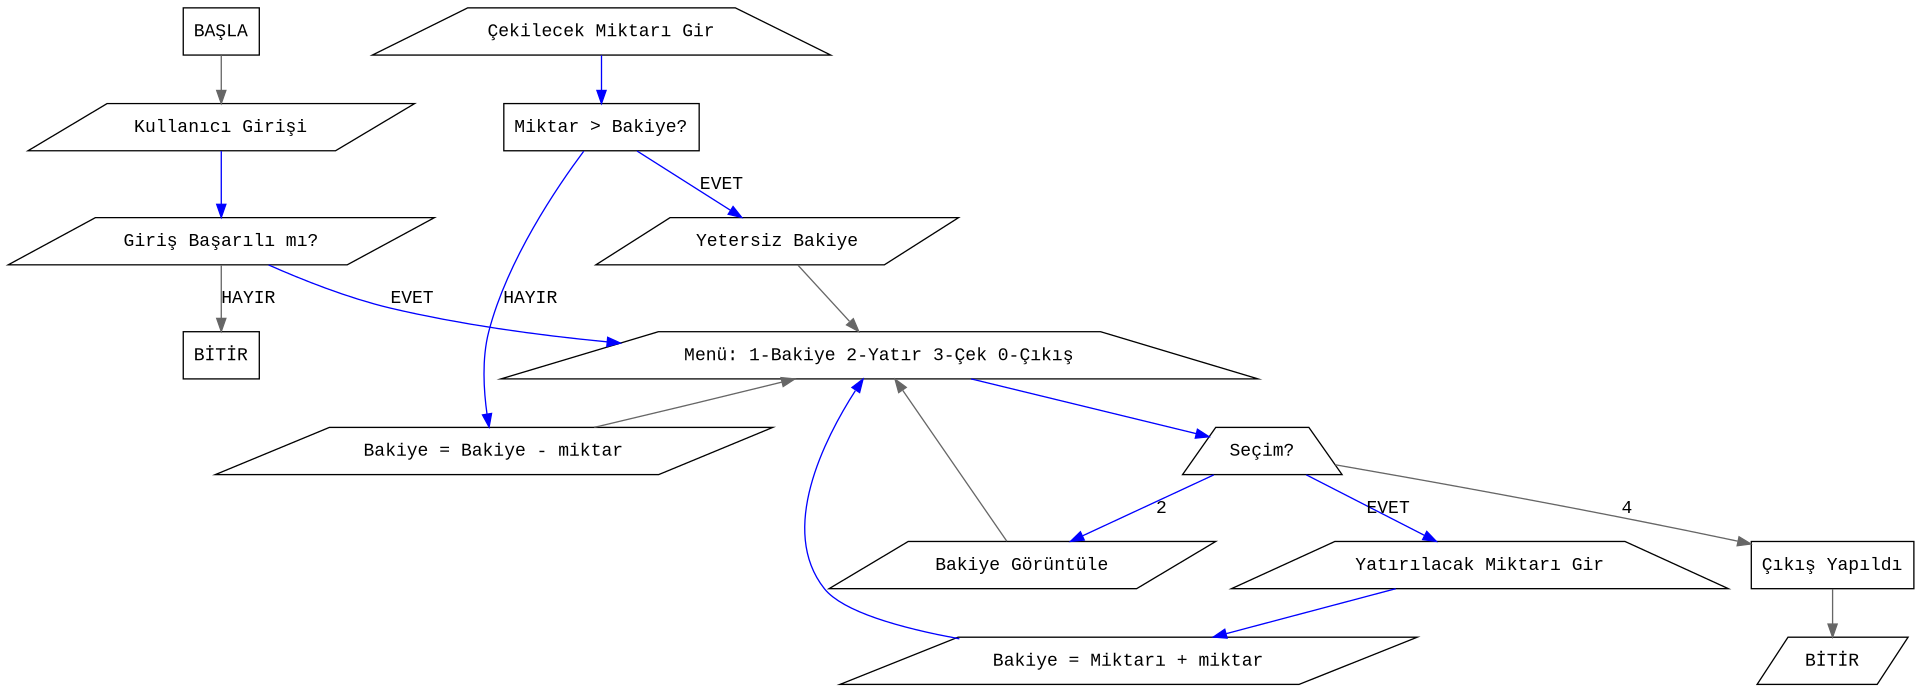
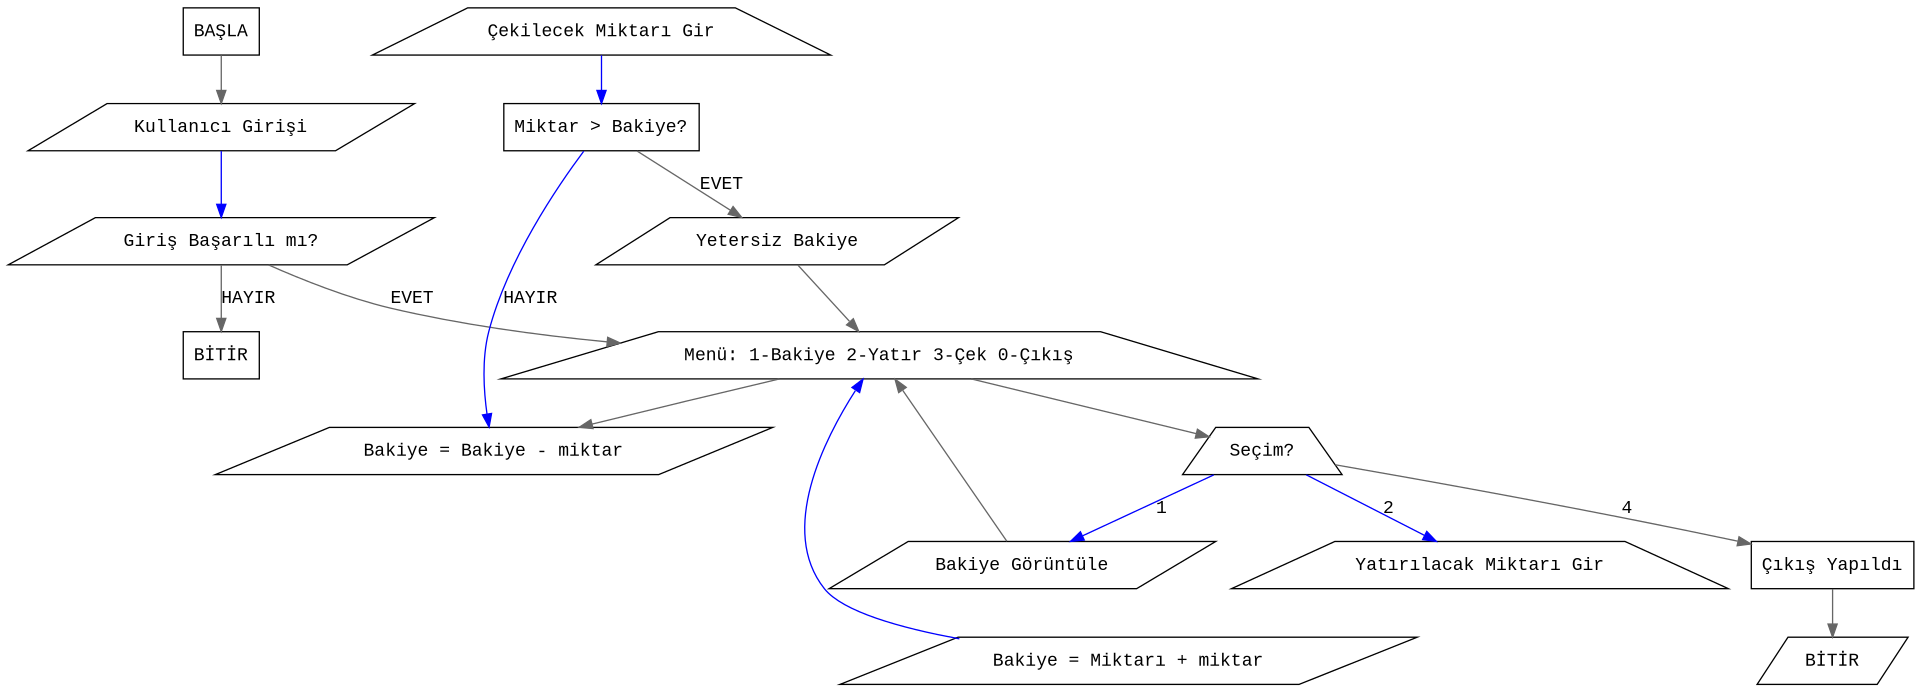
  digraph {
    fontname="Liberation Mono"
    rankdir=TB
    node [fontname="Liberation Mono" shape=parallelogram]
    edge [color=gray40 fontname="Liberation Mono"]
    n1 [label="BAŞLA" shape=box]
    n2 [label="Kullanıcı Girişi"]
    n3 [label="Giriş Başarılı mı?"]
    n4 [label="BİTİR" shape=box]
    n5 [label="Menü: 1-Bakiye 2-Yatır 3-Çek 0-Çıkış" shape=trapezium]
    n6 [label="Seçim?" shape=trapezium]
    n7 [label="Bakiye Görüntüle"]
    n8 [label="Yatırılacak Miktarı Gir" shape=trapezium]
    n9 [label="Çıkış Yapıldı" shape=box]
    n10 [label="Bakiye = Miktarı + miktar"]
    n11 [label="Çekilecek Miktarı Gir" shape=trapezium]
    n12 [label="Miktar > Bakiye?" shape=box]
    n13 [label="BİTİR"]
    n14 [label="Yetersiz Bakiye"]
    n15 [label="Bakiye = Bakiye - miktar"]
    n1 -> n2
    n2 -> n3 [color=blue]
    n3 -> n4 [label=HAYIR]
-   n3 -> n5 [color=blue label=EVET]
-   n5 -> n6 [color=blue]
-   n6 -> n7 [color=blue label=2]
-   n6 -> n8 [color=blue label=EVET]
+   n3 -> n5 [label=EVET]
+   n5 -> n6
+   n6 -> n7 [color=blue label=1]
+   n6 -> n8 [color=blue label=2]
    n6 -> n9 [label=4]
    n7 -> n5
-   n8 -> n10 [color=blue]
    n9 -> n13
    n10 -> n5 [color=blue]
    n11 -> n12 [color=blue]
-   n12 -> n14 [color=blue label=EVET]
+   n12 -> n14 [label=EVET]
    n12 -> n15 [color=blue label=HAYIR]
    n14 -> n5
-   n15 -> n5
+   n5 -> n15
  }
